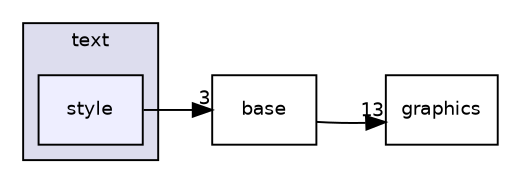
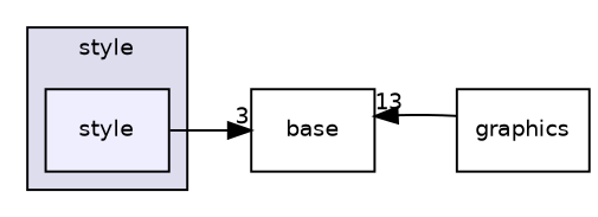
  digraph {
    compound=true
    rankdir=LR
    node [fontname=Helvetica fontsize=10 shape=box]
    edge [labeldistance=1.5 labelfontname=Helvetica labelfontsize=10]
    n1 [fillcolor="#eeeeff" label=style pencolor=black style=filled]
    n2 [label=base]
    n3 [label=graphics]
    subgraph cluster_1 {
      bgcolor="#ddddee"
      fontname=Helvetica
      fontsize=10
-     label=text
+     label=style
      pencolor=black
      n1
    }
    n1 -> n2 [headlabel=3]
-   n2 -> n3 [headlabel=13]
+   n3 -> n2 [headlabel=13]
  }
